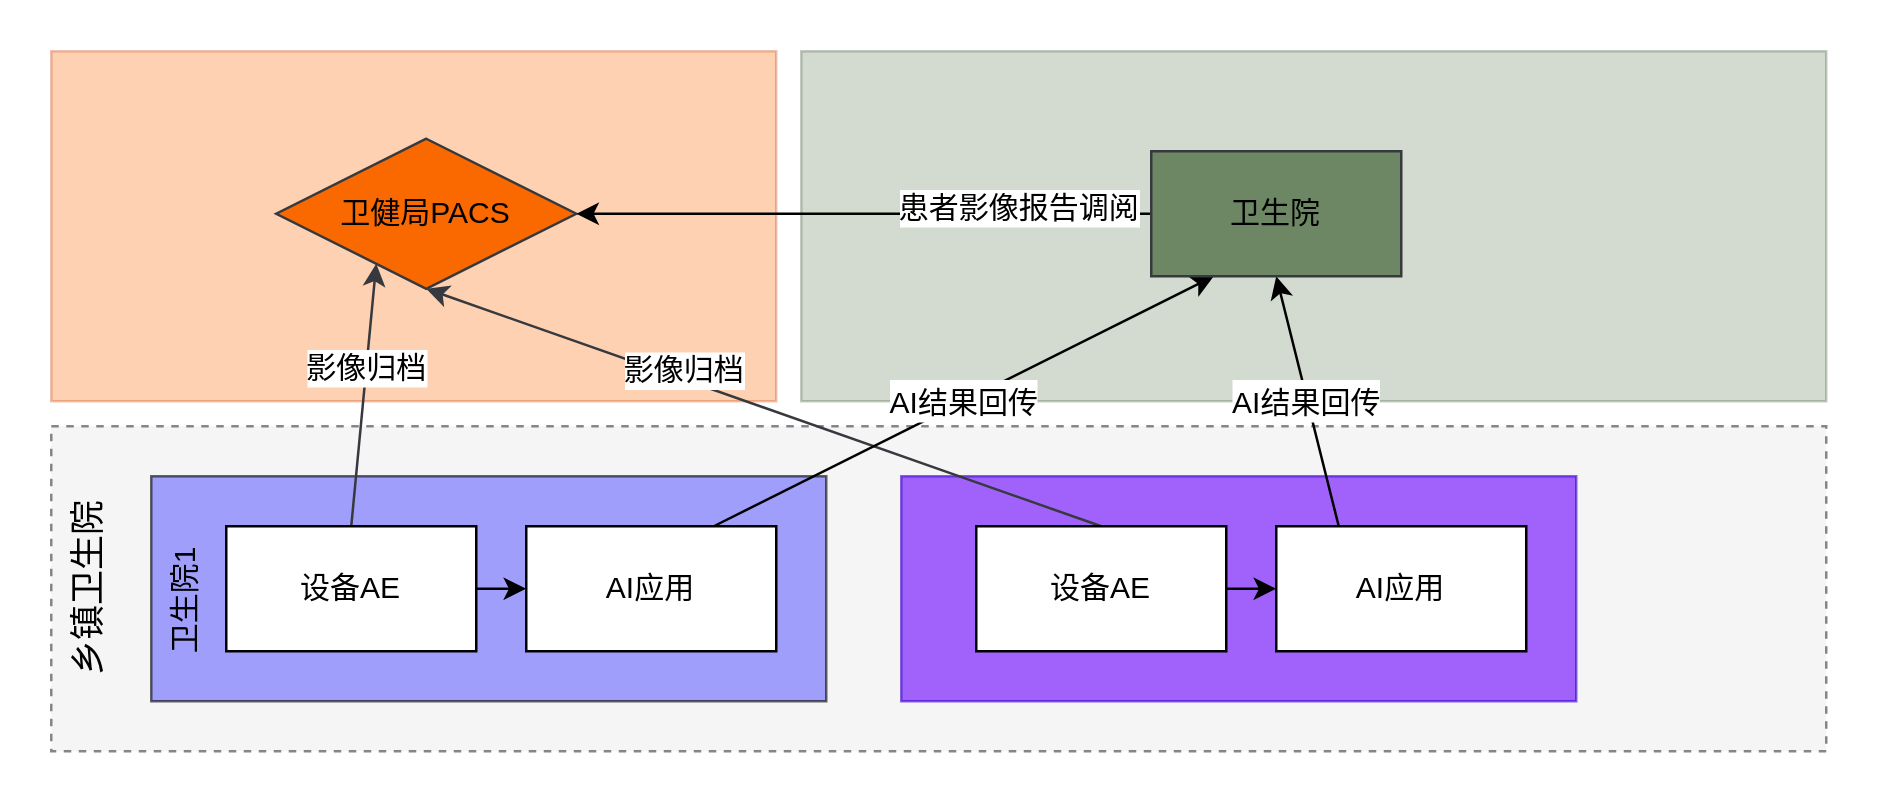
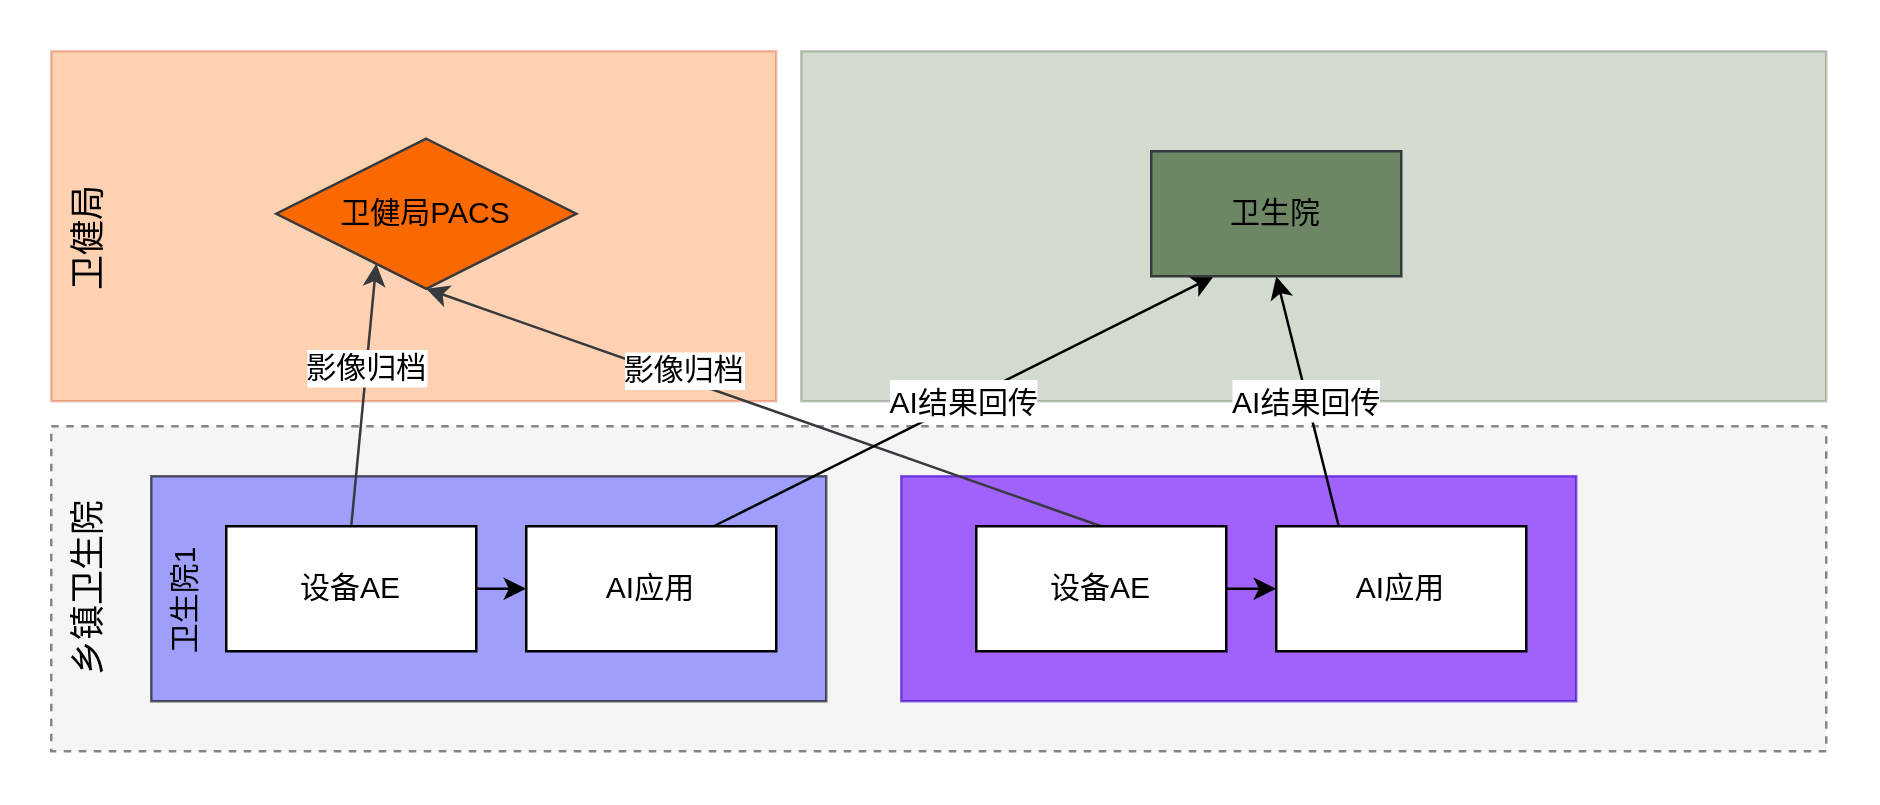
  <mxCell id="0" />
  <mxCell id="1" parent="0" />
  <mxCell id="2" value="" style="rounded=0;whiteSpace=wrap;html=1;opacity=60;fillColor=#eeeeee;strokeColor=#36393d;dashed=1;" vertex="1" parent="1"><mxGeometry x="20" y="170" width="710" height="130" as="geometry" /></mxCell>
  <mxCell id="3" value="" style="rounded=0;whiteSpace=wrap;html=1;fillColor=#6666FF;fontSize=14;opacity=60;" vertex="1" parent="1"><mxGeometry x="60" y="190" width="270" height="90" as="geometry" /></mxCell>
  <mxCell id="4" value="" style="rounded=0;whiteSpace=wrap;html=1;fillColor=#6a00ff;fontSize=14;opacity=60;strokeColor=#3700CC;fontColor=#ffffff;" vertex="1" parent="1"><mxGeometry x="360" y="190" width="270" height="90" as="geometry" /></mxCell>
  <mxCell id="5" value="" style="rounded=0;whiteSpace=wrap;html=1;opacity=30;fillColor=#fa6800;strokeColor=#C73500;fontColor=#ffffff;" vertex="1" parent="1"><mxGeometry x="20" y="20" width="290" height="140" as="geometry" /></mxCell>
  <mxCell id="6" value="" style="rounded=0;whiteSpace=wrap;html=1;opacity=30;fillColor=#6d8764;strokeColor=#3A5431;fontColor=#ffffff;" vertex="1" parent="1"><mxGeometry x="320" y="20" width="410" height="140" as="geometry" /></mxCell>
  <mxCell id="7" style="rounded=0;orthogonalLoop=1;jettySize=auto;html=1;exitX=0.5;exitY=0;exitDx=0;exitDy=0;entryX=0.25;entryY=1;entryDx=0;entryDy=0;fillColor=#ffcc99;strokeColor=#36393d;" edge="1" parent="1" source="10" target="14"><mxGeometry relative="1" as="geometry" /></mxCell>
  <mxCell id="8" value="影像归档" style="edgeLabel;html=1;align=center;verticalAlign=middle;resizable=0;points=[];fontSize=12;" vertex="1" connectable="0" parent="7"><mxGeometry x="0.221" y="1" relative="1" as="geometry"><mxPoint as="offset" /></mxGeometry></mxCell>
  <mxCell id="9" style="edgeStyle=none;rounded=0;orthogonalLoop=1;jettySize=auto;html=1;exitX=1;exitY=0.5;exitDx=0;exitDy=0;fontSize=12;" edge="1" parent="1" source="10" target="16"><mxGeometry relative="1" as="geometry" /></mxCell>
  <mxCell id="10" value="设备AE" style="rounded=0;whiteSpace=wrap;html=1;" vertex="1" parent="1"><mxGeometry x="90" y="210" width="100" height="50" as="geometry" /></mxCell>
  <mxCell id="11" style="rounded=0;orthogonalLoop=1;jettySize=auto;html=1;exitX=0.5;exitY=0;exitDx=0;exitDy=0;entryX=0.5;entryY=1;entryDx=0;entryDy=0;fillColor=#ffcc99;strokeColor=#36393d;" edge="1" parent="1" source="26" target="14"><mxGeometry relative="1" as="geometry" /></mxCell>
  <mxCell id="12" value="影像归档" style="edgeLabel;html=1;align=center;verticalAlign=middle;resizable=0;points=[];fontSize=12;" vertex="1" connectable="0" parent="11"><mxGeometry x="0.251" y="-3" relative="1" as="geometry"><mxPoint as="offset" /></mxGeometry></mxCell>
  <mxCell id="13" style="edgeStyle=none;rounded=0;orthogonalLoop=1;jettySize=auto;html=1;exitX=0.5;exitY=1;exitDx=0;exitDy=0;entryX=0.5;entryY=0;entryDx=0;entryDy=0;" edge="1" parent="1"><mxGeometry relative="1" as="geometry"><mxPoint x="420" y="250" as="sourcePoint" /></mxGeometry></mxCell>
  <mxCell id="14" value="卫健局PACS" style="rhombus;whiteSpace=wrap;html=1;strokeColor=#36393d;fillColor=#FA6800;" vertex="1" parent="1"><mxGeometry x="110" y="55" width="120" height="60" as="geometry" /></mxCell>
  <mxCell id="15" value="&lt;font style=&quot;font-size: 12px&quot;&gt;AI结果回传&lt;/font&gt;" style="edgeStyle=none;rounded=0;orthogonalLoop=1;jettySize=auto;html=1;exitX=0.75;exitY=0;exitDx=0;exitDy=0;entryX=0.25;entryY=1;entryDx=0;entryDy=0;fontSize=14;" edge="1" parent="1" source="16" target="21"><mxGeometry relative="1" as="geometry" /></mxCell>
  <mxCell id="16" value="AI应用" style="rounded=0;whiteSpace=wrap;html=1;" vertex="1" parent="1"><mxGeometry x="210" y="210" width="100" height="50" as="geometry" /></mxCell>
  <mxCell id="17" value="&lt;font style=&quot;font-size: 12px&quot;&gt;AI结果回传&lt;/font&gt;" style="edgeStyle=none;rounded=0;orthogonalLoop=1;jettySize=auto;html=1;exitX=0.25;exitY=0;exitDx=0;exitDy=0;entryX=0.5;entryY=1;entryDx=0;entryDy=0;fontSize=14;" edge="1" parent="1" source="18" target="21"><mxGeometry relative="1" as="geometry" /></mxCell>
  <mxCell id="18" value="AI应用" style="rounded=0;whiteSpace=wrap;html=1;" vertex="1" parent="1"><mxGeometry x="510" y="210" width="100" height="50" as="geometry" /></mxCell>
- <mxCell id="19" style="edgeStyle=none;rounded=0;orthogonalLoop=1;jettySize=auto;html=1;exitX=0;exitY=0.5;exitDx=0;exitDy=0;fontSize=12;" edge="1" parent="1" source="21" target="14"><mxGeometry relative="1" as="geometry" /></mxCell>
- <mxCell id="20" value="患者影像报告调阅" style="edgeLabel;html=1;align=center;verticalAlign=middle;resizable=0;points=[];fontSize=12;" vertex="1" connectable="0" parent="19"><mxGeometry x="-0.53" y="5" relative="1" as="geometry"><mxPoint y="-8" as="offset" /></mxGeometry></mxCell>
  <mxCell id="21" value="卫生院" style="rounded=0;whiteSpace=wrap;html=1;strokeColor=#36393d;fillColor=#6D8764;" vertex="1" parent="1"><mxGeometry x="460" y="60" width="100" height="50" as="geometry" /></mxCell>
  <mxCell id="22" value="乡镇卫生院" style="text;html=1;strokeColor=none;fillColor=none;align=center;verticalAlign=top;whiteSpace=wrap;rounded=0;opacity=60;horizontal=0;fontSize=14;" vertex="1" parent="1"><mxGeometry x="20" y="195" width="40" height="80" as="geometry" /></mxCell>
+ <mxCell id="23" value="卫健局" style="text;html=1;strokeColor=none;fillColor=none;align=center;verticalAlign=top;whiteSpace=wrap;rounded=0;opacity=60;horizontal=0;fontSize=14;" vertex="1" parent="1"><mxGeometry x="20" y="45" width="40" height="100" as="geometry" /></mxCell>
  <mxCell id="24" value="卫生院1" style="text;html=1;strokeColor=none;fillColor=none;align=center;verticalAlign=top;whiteSpace=wrap;rounded=0;opacity=60;horizontal=0;fontSize=12;" vertex="1" parent="1"><mxGeometry x="60" y="200" width="30" height="80" as="geometry" /></mxCell>
  <mxCell id="25" style="edgeStyle=none;rounded=0;orthogonalLoop=1;jettySize=auto;html=1;exitX=1;exitY=0.5;exitDx=0;exitDy=0;entryX=0;entryY=0.5;entryDx=0;entryDy=0;fontSize=12;" edge="1" parent="1" source="26" target="18"><mxGeometry relative="1" as="geometry" /></mxCell>
  <mxCell id="26" value="设备AE" style="rounded=0;whiteSpace=wrap;html=1;" vertex="1" parent="1"><mxGeometry x="390" y="210" width="100" height="50" as="geometry" /></mxCell>
